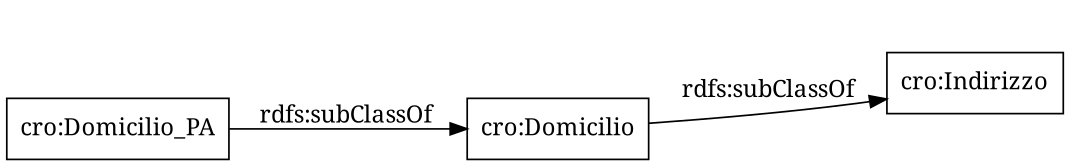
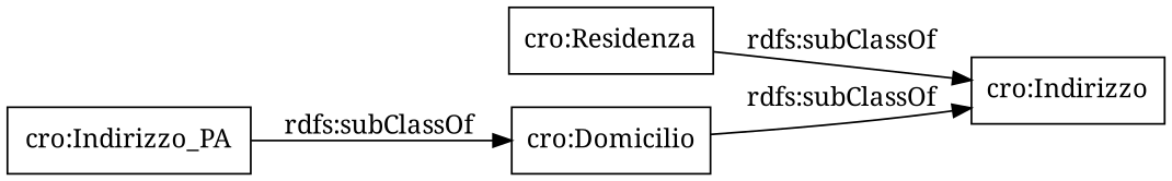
  digraph {
    fontname="Noto Serif"
    rankdir=LR
    node [color=black fontname="Noto Serif" shape=rectangle]
    edge [fontname="Noto Serif"]
+   "cro:Residenza"
    "cro:Indirizzo"
    "cro:Domicilio"
-   "cro:Indirizzo_PA" [label="cro:Domicilio_PA"]
+   "cro:Indirizzo_PA"
+   "cro:Residenza" -> "cro:Indirizzo" [label="rdfs:subClassOf"]
    "cro:Domicilio" -> "cro:Indirizzo" [label="rdfs:subClassOf"]
    "cro:Indirizzo_PA" -> "cro:Domicilio" [label="rdfs:subClassOf"]
  }
